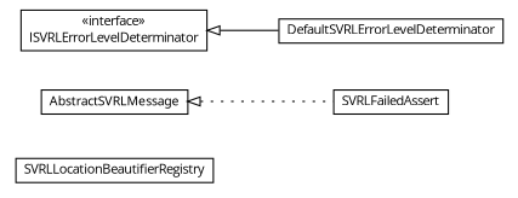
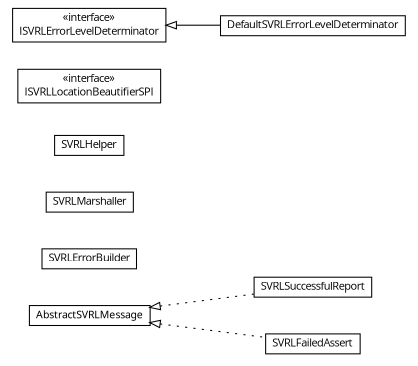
  digraph {
    fontname="Open Sans"
    nodesep=0.25
    rankdir=LR
    ranksep=0.5
    node [fontcolor=black fontname="Open Sans" fontsize=10.0 shape=plaintext]
    edge [arrowtail=empty dir=back fontname="Open Sans" fontsize=10 headport=p labelfontname=arial labelfontsize=10 style=dotted tailport=p]
-   n4 [label=<<table title="com.helger.schematron.svrl.SVRLLocationBeautifierRegistry" border="0" cellborder="1" cellspacing="0" cellpadding="2" port="p" href="./SVRLLocationBeautifierRegistry.html"> 		<tr><td><table border="0" cellspacing="0" cellpadding="1"> <tr><td align="center" balign="center"> SVRLLocationBeautifierRegistry </td></tr> 		</table></td></tr> 		</table>>]
+   n1 [label=<<table title="com.helger.schematron.svrl.SVRLSuccessfulReport" border="0" cellborder="1" cellspacing="0" cellpadding="2" port="p" href="./SVRLSuccessfulReport.html"> 		<tr><td><table border="0" cellspacing="0" cellpadding="1"> <tr><td align="center" balign="center"> SVRLSuccessfulReport </td></tr> 		</table></td></tr> 		</table>>]
+   n2 [label=<<table title="com.helger.schematron.svrl.SVRLResourceError.SVRLErrorBuilder" border="0" cellborder="1" cellspacing="0" cellpadding="2" port="p" href="./SVRLResourceError.SVRLErrorBuilder.html"> 		<tr><td><table border="0" cellspacing="0" cellpadding="1"> <tr><td align="center" balign="center"> SVRLErrorBuilder </td></tr> 		</table></td></tr> 		</table>>]
+   n3 [label=<<table title="com.helger.schematron.svrl.SVRLMarshaller" border="0" cellborder="1" cellspacing="0" cellpadding="2" port="p" href="./SVRLMarshaller.html"> 		<tr><td><table border="0" cellspacing="0" cellpadding="1"> <tr><td align="center" balign="center"> SVRLMarshaller </td></tr> 		</table></td></tr> 		</table>>]
+   n5 [label=<<table title="com.helger.schematron.svrl.SVRLHelper" border="0" cellborder="1" cellspacing="0" cellpadding="2" port="p" href="./SVRLHelper.html"> 		<tr><td><table border="0" cellspacing="0" cellpadding="1"> <tr><td align="center" balign="center"> SVRLHelper </td></tr> 		</table></td></tr> 		</table>>]
    n6 [label=<<table title="com.helger.schematron.svrl.SVRLFailedAssert" border="0" cellborder="1" cellspacing="0" cellpadding="2" port="p" href="./SVRLFailedAssert.html"> 		<tr><td><table border="0" cellspacing="0" cellpadding="1"> <tr><td align="center" balign="center"> SVRLFailedAssert </td></tr> 		</table></td></tr> 		</table>>]
+   n7 [label=<<table title="com.helger.schematron.svrl.ISVRLLocationBeautifierSPI" border="0" cellborder="1" cellspacing="0" cellpadding="2" port="p" href="./ISVRLLocationBeautifierSPI.html"> 		<tr><td><table border="0" cellspacing="0" cellpadding="1"> <tr><td align="center" balign="center"> &#171;interface&#187; </td></tr> <tr><td align="center" balign="center"> ISVRLLocationBeautifierSPI </td></tr> 		</table></td></tr> 		</table>>]
    n8 [label=<<table title="com.helger.schematron.svrl.ISVRLErrorLevelDeterminator" border="0" cellborder="1" cellspacing="0" cellpadding="2" port="p" href="./ISVRLErrorLevelDeterminator.html"> 		<tr><td><table border="0" cellspacing="0" cellpadding="1"> <tr><td align="center" balign="center"> &#171;interface&#187; </td></tr> <tr><td align="center" balign="center"> ISVRLErrorLevelDeterminator </td></tr> 		</table></td></tr> 		</table>>]
    n9 [label=<<table title="com.helger.schematron.svrl.DefaultSVRLErrorLevelDeterminator" border="0" cellborder="1" cellspacing="0" cellpadding="2" port="p" href="./DefaultSVRLErrorLevelDeterminator.html"> 		<tr><td><table border="0" cellspacing="0" cellpadding="1"> <tr><td align="center" balign="center"> DefaultSVRLErrorLevelDeterminator </td></tr> 		</table></td></tr> 		</table>>]
    n10 [label=<<table title="com.helger.schematron.svrl.AbstractSVRLMessage" border="0" cellborder="1" cellspacing="0" cellpadding="2" port="p" href="./AbstractSVRLMessage.html"> 		<tr><td><table border="0" cellspacing="0" cellpadding="1"> <tr><td align="center" balign="center"><font face="ariali"> AbstractSVRLMessage </font></td></tr> 		</table></td></tr> 		</table>>]
    n8 -> n9 [style=solid]
+   n10 -> n1
    n10 -> n6
  }
